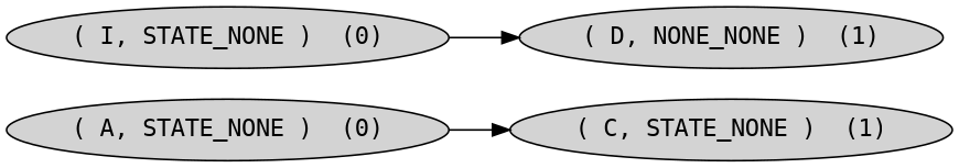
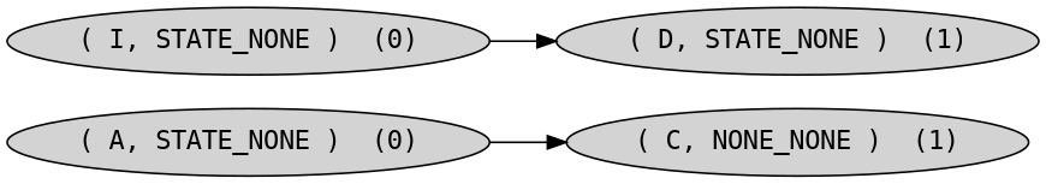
  digraph {
    fontname="DejaVu Sans Mono"
    rankdir=LR
    node [fontname="DejaVu Sans Mono" style=filled]
    edge [fontname="DejaVu Sans Mono"]
    n1 [label="( A, STATE_NONE )  (0)"]
-   n2 [label="( C, STATE_NONE )  (1)"]
-   n3 [label="( D, NONE_NONE )  (1)"]
+   n2 [label="( C, NONE_NONE )  (1)"]
+   n3 [label="( D, STATE_NONE )  (1)"]
    n4 [label="( I, STATE_NONE )  (0)"]
    n1 -> n2
    n4 -> n3
  }
